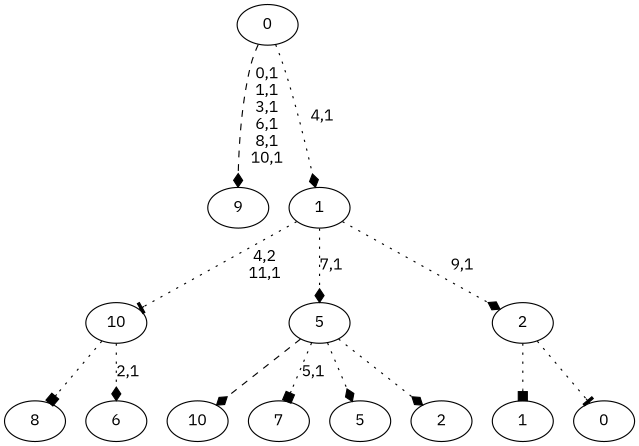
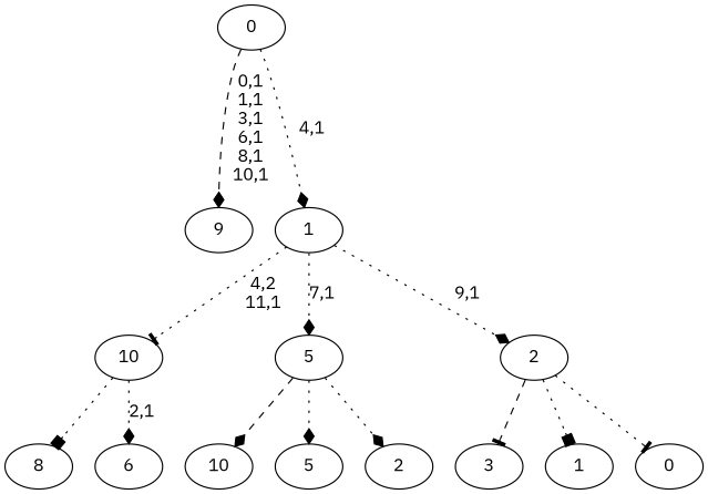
  digraph {
    fontname="IBM Plex Sans"
    node [fontname="IBM Plex Sans"]
    edge [arrowhead=diamond fontname="IBM Plex Sans" style=dotted]
    n1 [label=10]
    n2 [label=9]
    n3 [label=8]
-   n4 [label=7]
    n5 [label=6]
    10
    n7 [label=5]
+   n8 [label=3]
    n9 [label=2]
    5
    n11 [label=1]
    n12 [label=0]
    2
    1
    0
    10 -> n3 [arrowhead=box]
    10 -> n5 [label="2,1"]
    5 -> n1 [style=dashed]
-   5 -> n4 [arrowhead=box label="5,1"]
    5 -> n7
    5 -> n9
+   2 -> n8 [arrowhead=tee style=dashed]
    2 -> n11 [arrowhead=box]
    2 -> n12 [arrowhead=tee]
    1 -> 10 [arrowhead=tee label="4,2\n11,1"]
    1 -> 5 [label="7,1"]
    1 -> 2 [label="9,1"]
    0 -> n2 [label="0,1\n1,1\n3,1\n6,1\n8,1\n10,1" style=dashed]
    0 -> 1 [label="4,1"]
  }
